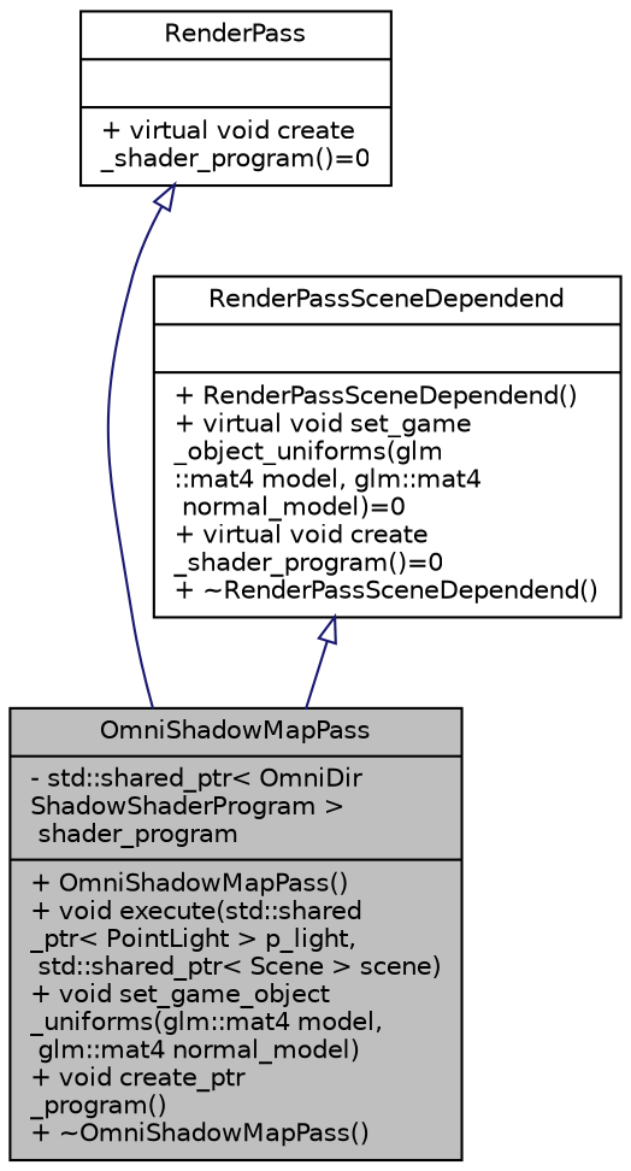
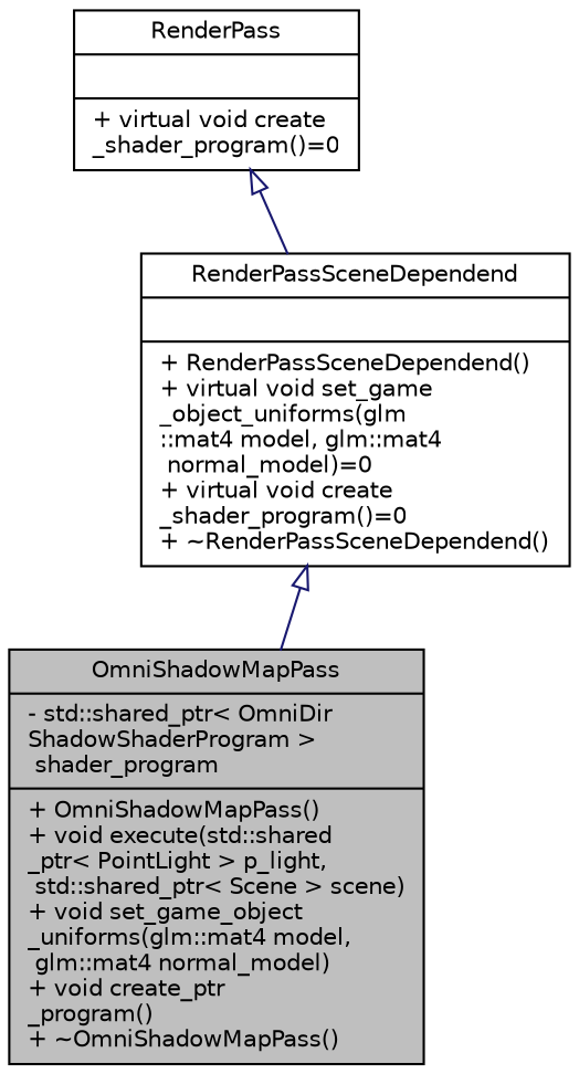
  digraph {
    node [color=black fontname=Helvetica fontsize=10 shape=record]
    edge [arrowtail=onormal color=midnightblue dir=back fontname=Helvetica fontsize=10 labelfontname=Helvetica labelfontsize=10 style=solid]
    n1 [fillcolor=grey75 fontcolor=black height=0.2 label="{OmniShadowMapPass\n|- std::shared_ptr\< OmniDir\lShadowShaderProgram \>\l shader_program\l|+  OmniShadowMapPass()\l+ void execute(std::shared\l_ptr\< PointLight \> p_light,\l std::shared_ptr\< Scene \> scene)\l+ void set_game_object\l_uniforms(glm::mat4 model,\l glm::mat4 normal_model)\l+ void create_ptr\l_program()\l+  ~OmniShadowMapPass()\l}" style=filled width=0.4]
    n2 [height=0.2 label="{RenderPassSceneDependend\n||+  RenderPassSceneDependend()\l+ virtual void set_game\l_object_uniforms(glm\l::mat4 model, glm::mat4\l normal_model)=0\l+ virtual void create\l_shader_program()=0\l+  ~RenderPassSceneDependend()\l}" width=0.4]
    n3 [height=0.2 label="{RenderPass\n||+ virtual void create\l_shader_program()=0\l}" width=0.4]
    n2 -> n1
-   n3 -> n1
+   n3 -> n2
  }
